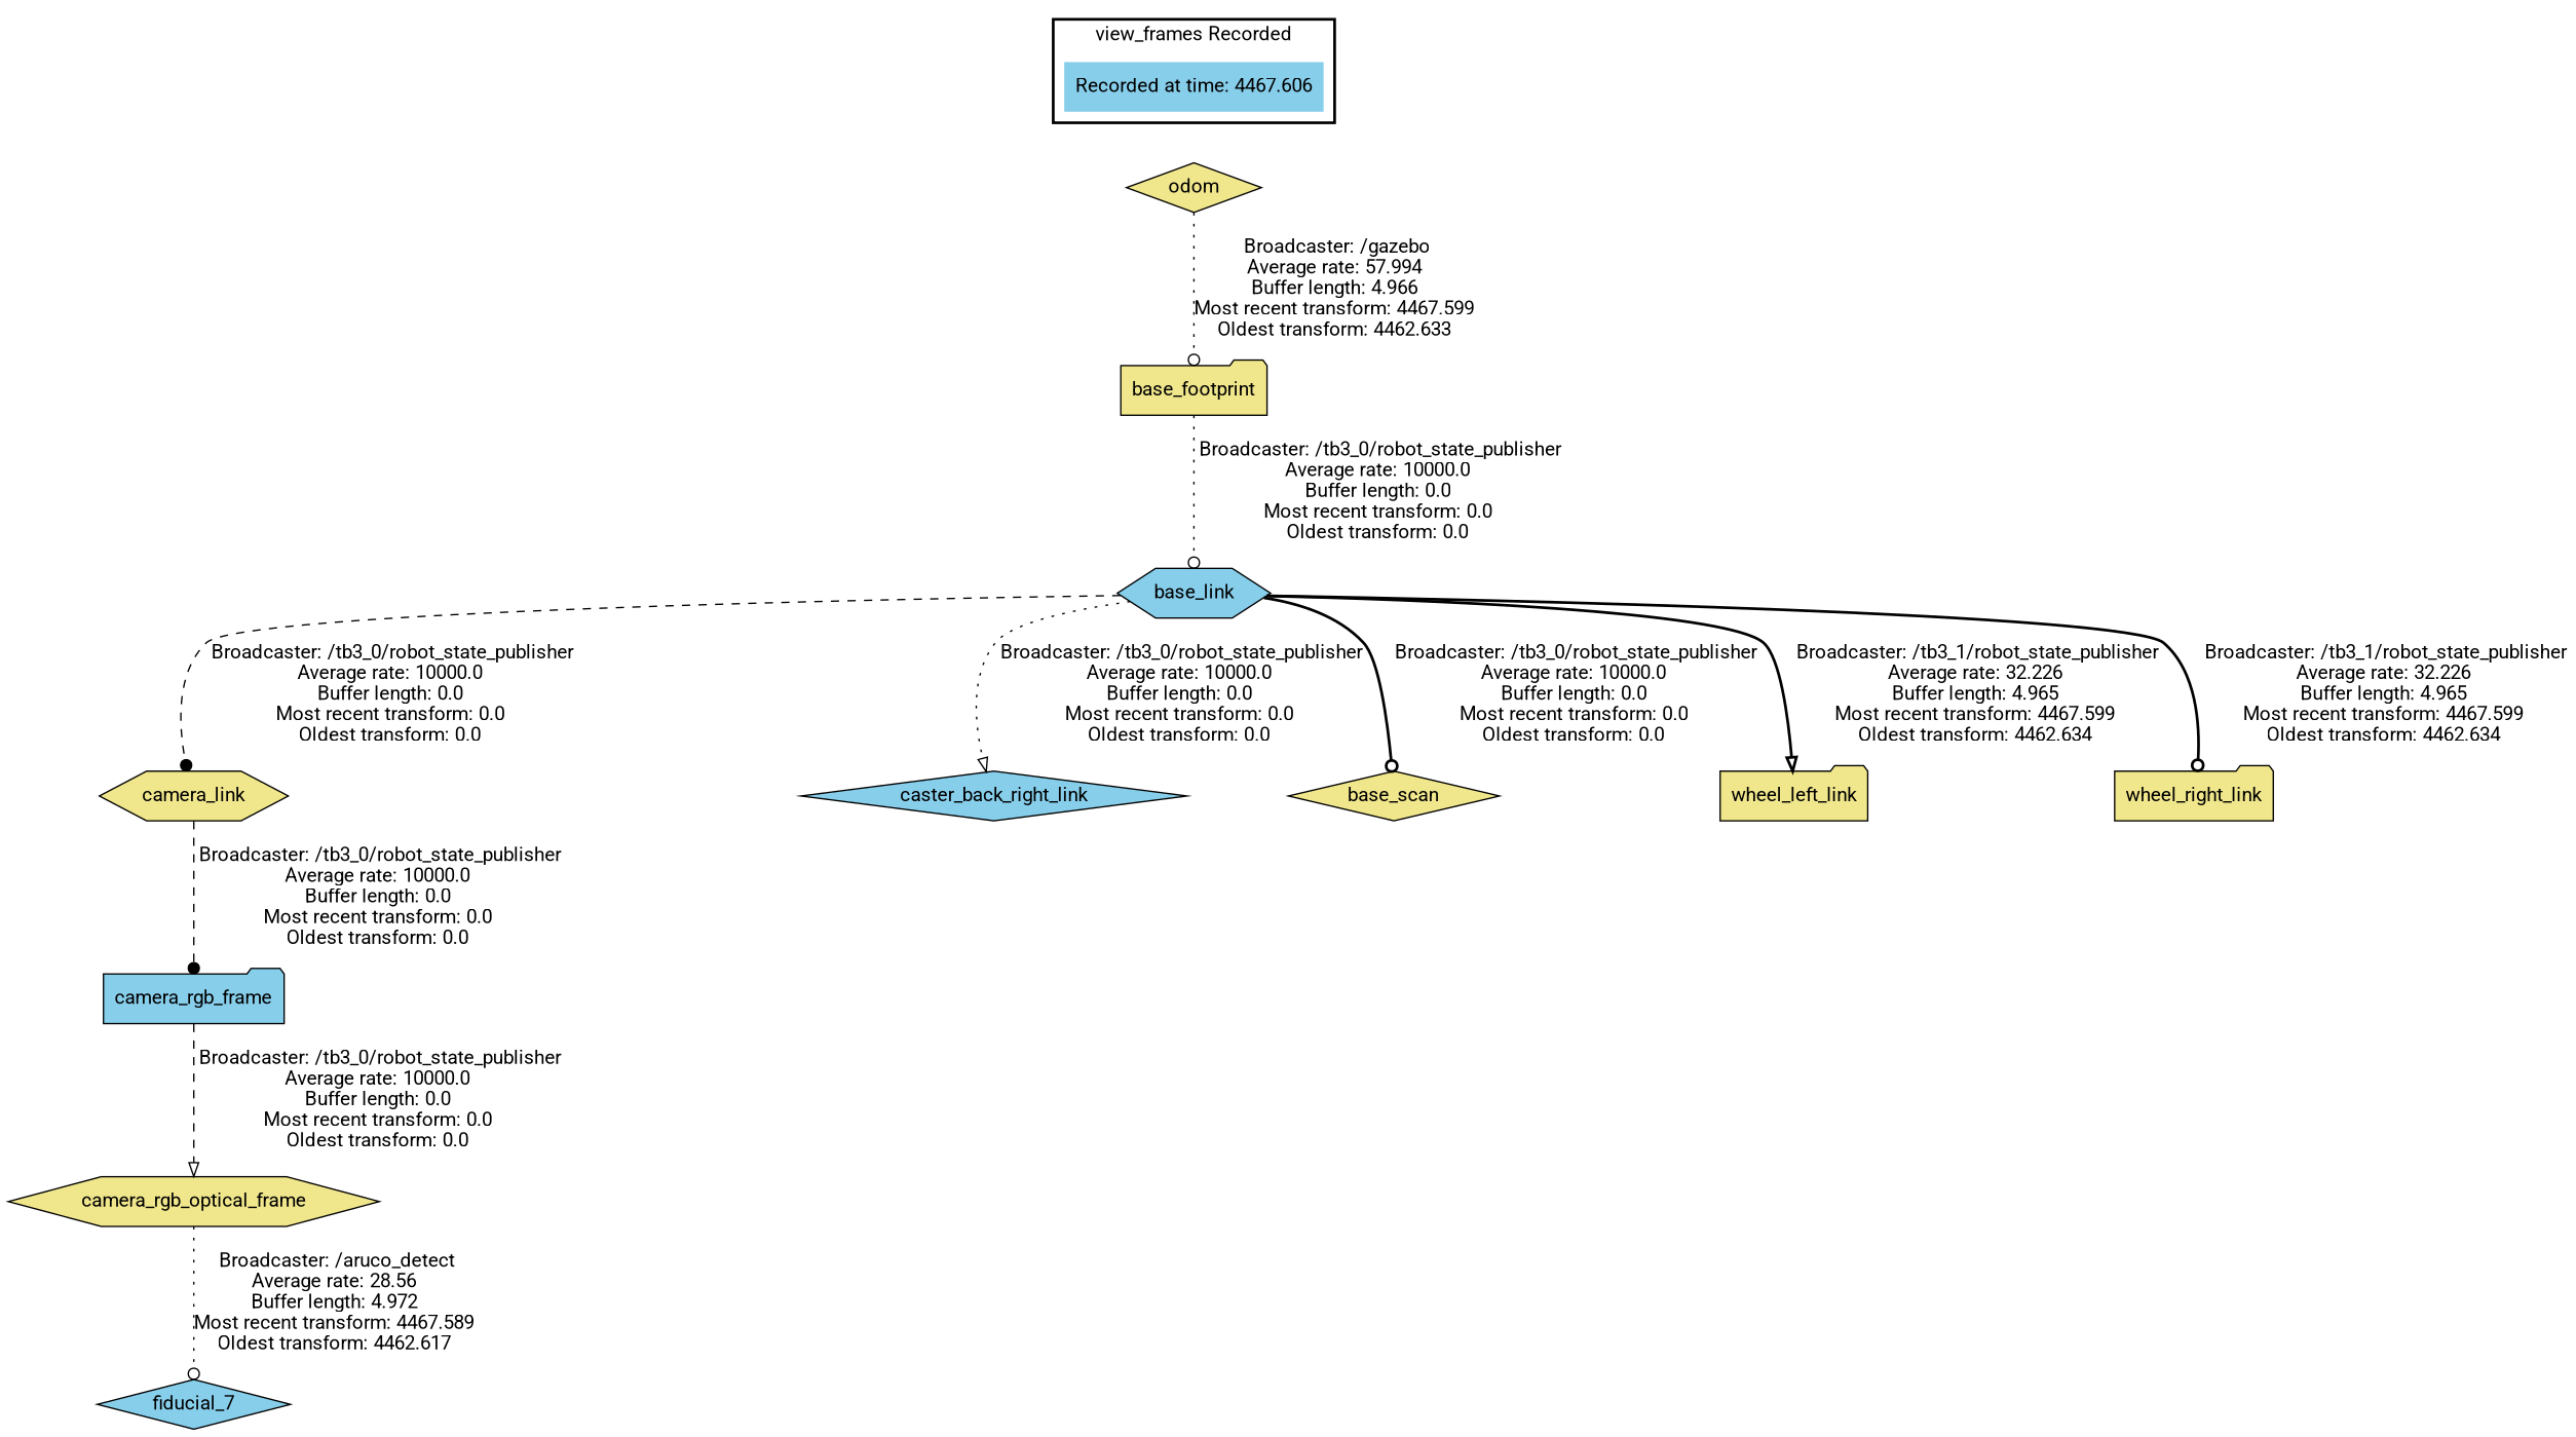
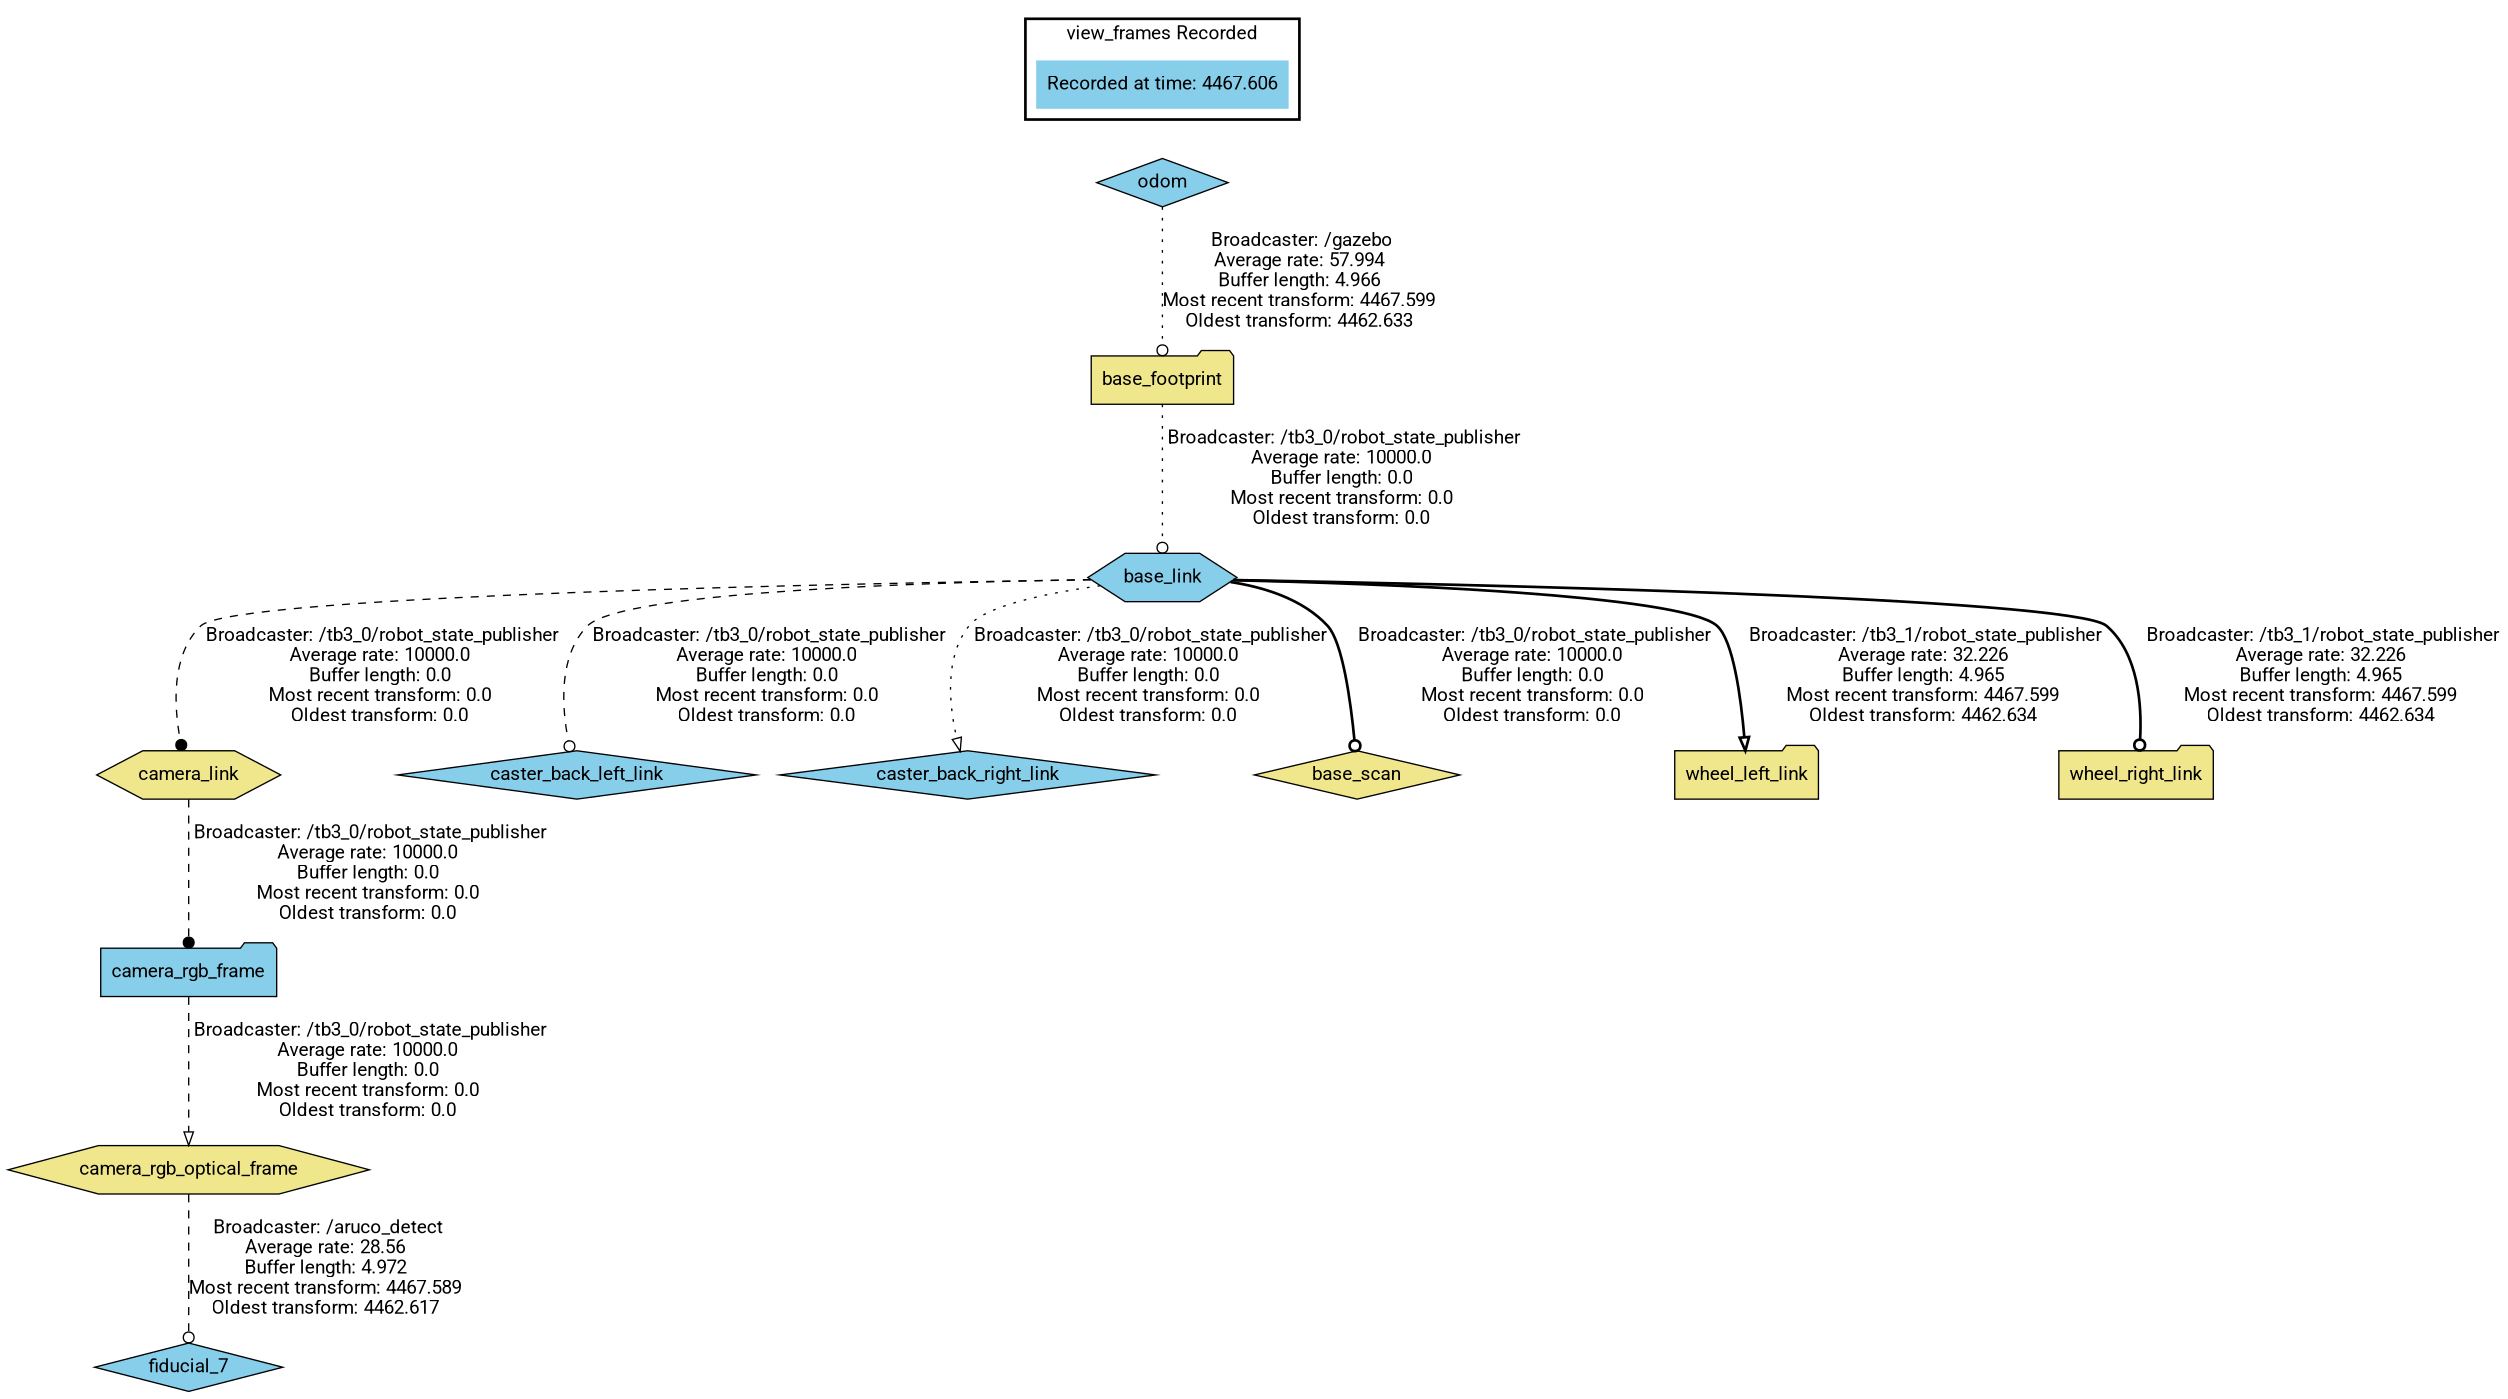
  digraph {
    fontname=Roboto
    node [fillcolor=skyblue fontname=Roboto shape=diamond style=filled]
    edge [fontname=Roboto style=dotted arrowhead=odot]
    "Recorded at time: 4467.606" [shape=plaintext]
-   odom [fillcolor=khaki]
+   odom
    base_footprint [fillcolor=khaki shape=folder]
    base_link [shape=hexagon]
    camera_link [fillcolor=khaki shape=hexagon]
+   caster_back_left_link
    caster_back_right_link
    base_scan [fillcolor=khaki]
    wheel_left_link [fillcolor=khaki shape=folder]
    wheel_right_link [fillcolor=khaki shape=folder]
    camera_rgb_frame [shape=folder]
    camera_rgb_optical_frame [fillcolor=khaki shape=hexagon]
    n13 [label=fiducial_7]
    subgraph cluster_1 {
      color=black
      label="view_frames Recorded"
      style=bold
      "Recorded at time: 4467.606"
    }
    "Recorded at time: 4467.606" -> odom [style=invis arrowhead=""]
    odom -> base_footprint [label=" Broadcaster: /gazebo\nAverage rate: 57.994\nBuffer length: 4.966\nMost recent transform: 4467.599\nOldest transform: 4462.633\n"]
    base_footprint -> base_link [label=" Broadcaster: /tb3_0/robot_state_publisher\nAverage rate: 10000.0\nBuffer length: 0.0\nMost recent transform: 0.0\nOldest transform: 0.0\n"]
    base_link -> camera_link [arrowhead=dot label=" Broadcaster: /tb3_0/robot_state_publisher\nAverage rate: 10000.0\nBuffer length: 0.0\nMost recent transform: 0.0\nOldest transform: 0.0\n" style=dashed]
+   base_link -> caster_back_left_link [label=" Broadcaster: /tb3_0/robot_state_publisher\nAverage rate: 10000.0\nBuffer length: 0.0\nMost recent transform: 0.0\nOldest transform: 0.0\n" style=dashed]
    base_link -> caster_back_right_link [arrowhead=onormal label=" Broadcaster: /tb3_0/robot_state_publisher\nAverage rate: 10000.0\nBuffer length: 0.0\nMost recent transform: 0.0\nOldest transform: 0.0\n"]
    base_link -> base_scan [label=" Broadcaster: /tb3_0/robot_state_publisher\nAverage rate: 10000.0\nBuffer length: 0.0\nMost recent transform: 0.0\nOldest transform: 0.0\n" style=bold]
    base_link -> wheel_left_link [arrowhead=onormal label=" Broadcaster: /tb3_1/robot_state_publisher\nAverage rate: 32.226\nBuffer length: 4.965\nMost recent transform: 4467.599\nOldest transform: 4462.634\n" style=bold]
    base_link -> wheel_right_link [label=" Broadcaster: /tb3_1/robot_state_publisher\nAverage rate: 32.226\nBuffer length: 4.965\nMost recent transform: 4467.599\nOldest transform: 4462.634\n" style=bold]
    camera_link -> camera_rgb_frame [arrowhead=dot label=" Broadcaster: /tb3_0/robot_state_publisher\nAverage rate: 10000.0\nBuffer length: 0.0\nMost recent transform: 0.0\nOldest transform: 0.0\n" style=dashed]
    camera_rgb_frame -> camera_rgb_optical_frame [arrowhead=onormal label=" Broadcaster: /tb3_0/robot_state_publisher\nAverage rate: 10000.0\nBuffer length: 0.0\nMost recent transform: 0.0\nOldest transform: 0.0\n" style=dashed]
-   camera_rgb_optical_frame -> n13 [label=" Broadcaster: /aruco_detect\nAverage rate: 28.56\nBuffer length: 4.972\nMost recent transform: 4467.589\nOldest transform: 4462.617\n"]
+   camera_rgb_optical_frame -> n13 [label=" Broadcaster: /aruco_detect\nAverage rate: 28.56\nBuffer length: 4.972\nMost recent transform: 4467.589\nOldest transform: 4462.617\n" style=dashed]
  }
